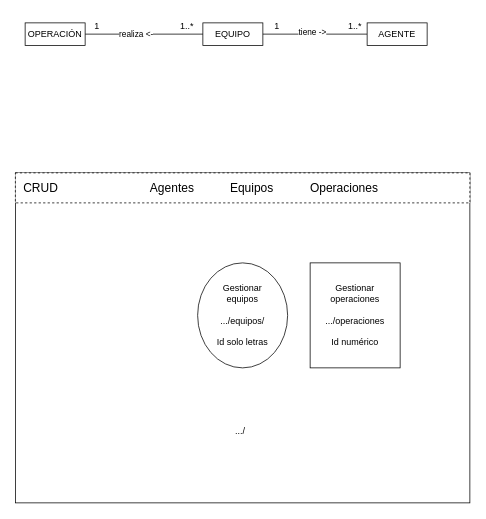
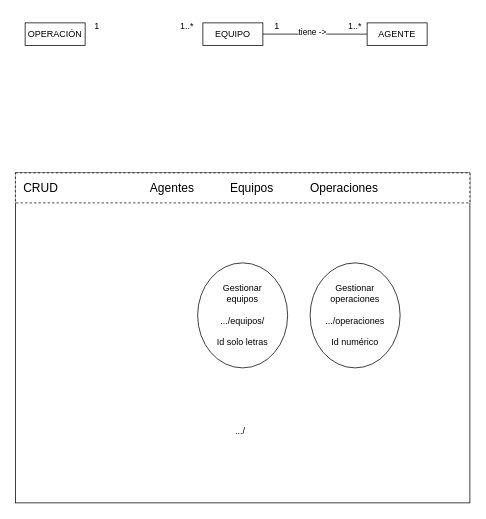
  <mxCell id="0" />
  <mxCell id="1" parent="0" />
  <mxCell id="2" value="" style="rounded=0;whiteSpace=wrap;html=1;movable=1;resizable=1;rotatable=1;deletable=1;editable=1;locked=0;connectable=1;" vertex="1" parent="1"><mxGeometry x="20" y="230" width="606" height="440" as="geometry" /></mxCell>
  <mxCell id="3" value="&lt;span style=&quot;font-size: 16px;&quot;&gt;&amp;nbsp; CRUD&lt;span style=&quot;white-space: pre;&quot;&gt;&#09;&lt;/span&gt;&lt;span style=&quot;white-space: pre;&quot;&gt;&#09;&lt;span style=&quot;white-space: pre;&quot;&gt;&#09;&lt;/span&gt;&lt;span style=&quot;white-space: pre;&quot;&gt;&#09;&lt;/span&gt;&lt;/span&gt;Agentes&lt;span style=&quot;white-space: pre;&quot;&gt;&#09;&lt;/span&gt;&lt;span style=&quot;white-space: pre;&quot;&gt;&#09;&lt;/span&gt;Equipos&lt;span style=&quot;white-space: pre;&quot;&gt;&#09;&lt;/span&gt;&lt;span style=&quot;white-space: pre;&quot;&gt;&#09;&lt;/span&gt;Operaciones&lt;/span&gt;" style="rounded=0;whiteSpace=wrap;html=1;align=left;dashed=1;" vertex="1" parent="1"><mxGeometry x="20" y="230" width="606" height="40" as="geometry" /></mxCell>
  <mxCell id="4" value="Gestionar &lt;br&gt;equipos&lt;br&gt;&lt;br&gt;.../equipos/&lt;br&gt;&lt;br&gt;Id solo letras" style="ellipse;whiteSpace=wrap;html=1;" vertex="1" parent="1"><mxGeometry x="263" y="350" width="120" height="140" as="geometry" /></mxCell>
- <mxCell id="5" value="Gestionar &lt;br&gt;operaciones&lt;br&gt;&lt;br&gt;.../operaciones&lt;br&gt;&lt;br&gt;Id numérico" style="rounded=0;whiteSpace=wrap;html=1;" vertex="1" parent="1"><mxGeometry x="413" y="350" width="120" height="140" as="geometry" /></mxCell>
+ <mxCell id="5" value="Gestionar &lt;br&gt;operaciones&lt;br&gt;&lt;br&gt;.../operaciones&lt;br&gt;&lt;br&gt;Id numérico" style="ellipse;whiteSpace=wrap;html=1;" vertex="1" parent="1"><mxGeometry x="413" y="350" width="120" height="140" as="geometry" /></mxCell>
  <mxCell id="6" value=".../" style="text;html=1;strokeColor=none;fillColor=none;align=center;verticalAlign=middle;whiteSpace=wrap;rounded=0;" vertex="1" parent="1"><mxGeometry x="290" y="560" width="60" height="30" as="geometry" /></mxCell>
  <mxCell id="7" value="EQUIPO" style="rounded=0;whiteSpace=wrap;html=1;" vertex="1" parent="1"><mxGeometry x="270" y="30" width="80" height="30" as="geometry" /></mxCell>
  <mxCell id="8" style="edgeStyle=orthogonalEdgeStyle;rounded=0;orthogonalLoop=1;jettySize=auto;html=1;exitX=0;exitY=0.5;exitDx=0;exitDy=0;entryX=1;entryY=0.5;entryDx=0;entryDy=0;endArrow=none;endFill=0;" edge="1" parent="1" source="10" target="7"><mxGeometry relative="1" as="geometry" /></mxCell>
  <mxCell id="9" value="tiene -&amp;gt;" style="edgeLabel;html=1;align=center;verticalAlign=middle;resizable=0;points=[];" vertex="1" connectable="0" parent="8"><mxGeometry x="0.07" y="-3" relative="1" as="geometry"><mxPoint as="offset" /></mxGeometry></mxCell>
  <mxCell id="10" value="AGENTE" style="rounded=0;whiteSpace=wrap;html=1;" vertex="1" parent="1"><mxGeometry x="489" y="30" width="80" height="30" as="geometry" /></mxCell>
- <mxCell id="11" style="edgeStyle=orthogonalEdgeStyle;rounded=0;orthogonalLoop=1;jettySize=auto;html=1;exitX=1;exitY=0.5;exitDx=0;exitDy=0;entryX=0;entryY=0.5;entryDx=0;entryDy=0;endArrow=none;endFill=0;" edge="1" parent="1" source="13" target="7"><mxGeometry relative="1" as="geometry" /></mxCell>
- <mxCell id="12" value="realiza &amp;lt;-" style="edgeLabel;html=1;align=center;verticalAlign=middle;resizable=0;points=[];" vertex="1" connectable="0" parent="11"><mxGeometry x="-0.152" y="1" relative="1" as="geometry"><mxPoint as="offset" /></mxGeometry></mxCell>
  <mxCell id="13" value="OPERACIÓN" style="rounded=0;whiteSpace=wrap;html=1;" vertex="1" parent="1"><mxGeometry x="33" y="30" width="80" height="30" as="geometry" /></mxCell>
  <mxCell id="14" value="1..*" style="text;html=1;strokeColor=none;fillColor=none;align=center;verticalAlign=middle;whiteSpace=wrap;rounded=0;" vertex="1" parent="1"><mxGeometry x="443" y="20" width="60" height="30" as="geometry" /></mxCell>
  <mxCell id="15" value="1" style="text;html=1;strokeColor=none;fillColor=none;align=center;verticalAlign=middle;whiteSpace=wrap;rounded=0;" vertex="1" parent="1"><mxGeometry x="339" y="20" width="60" height="30" as="geometry" /></mxCell>
  <mxCell id="16" value="1" style="text;html=1;strokeColor=none;fillColor=none;align=center;verticalAlign=middle;whiteSpace=wrap;rounded=0;" vertex="1" parent="1"><mxGeometry x="99" y="20" width="60" height="30" as="geometry" /></mxCell>
  <mxCell id="17" value="1..*" style="text;html=1;strokeColor=none;fillColor=none;align=center;verticalAlign=middle;whiteSpace=wrap;rounded=0;" vertex="1" parent="1"><mxGeometry x="219" y="20" width="60" height="30" as="geometry" /></mxCell>
